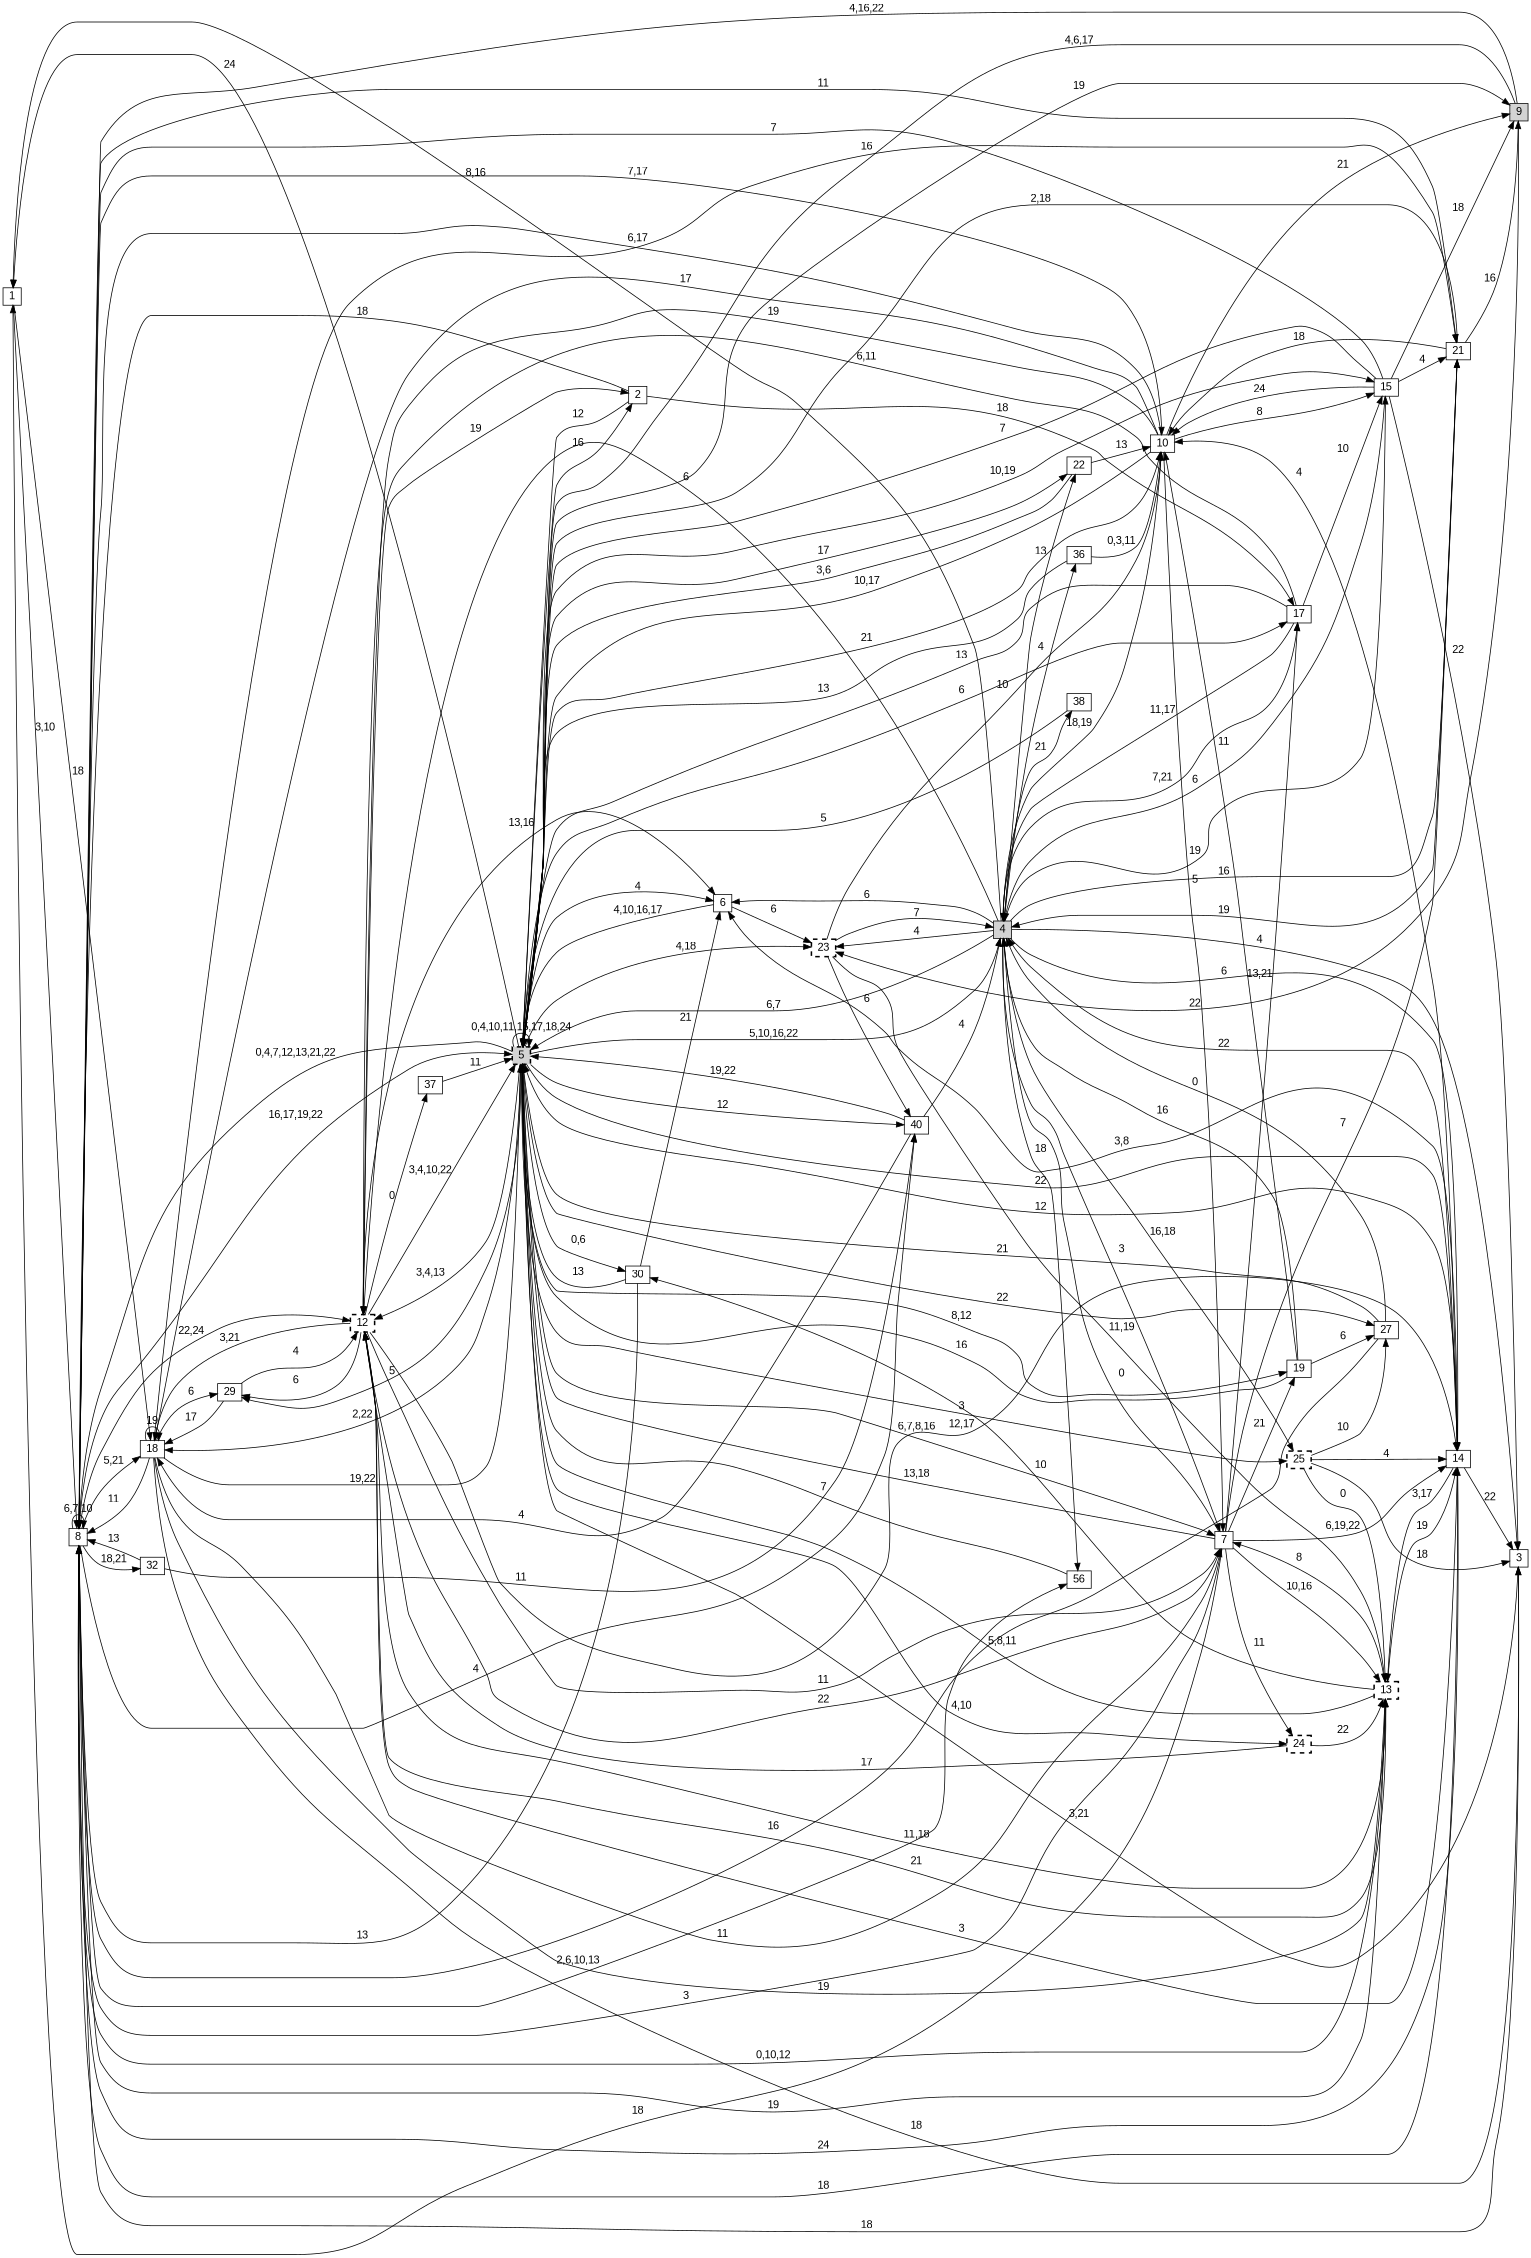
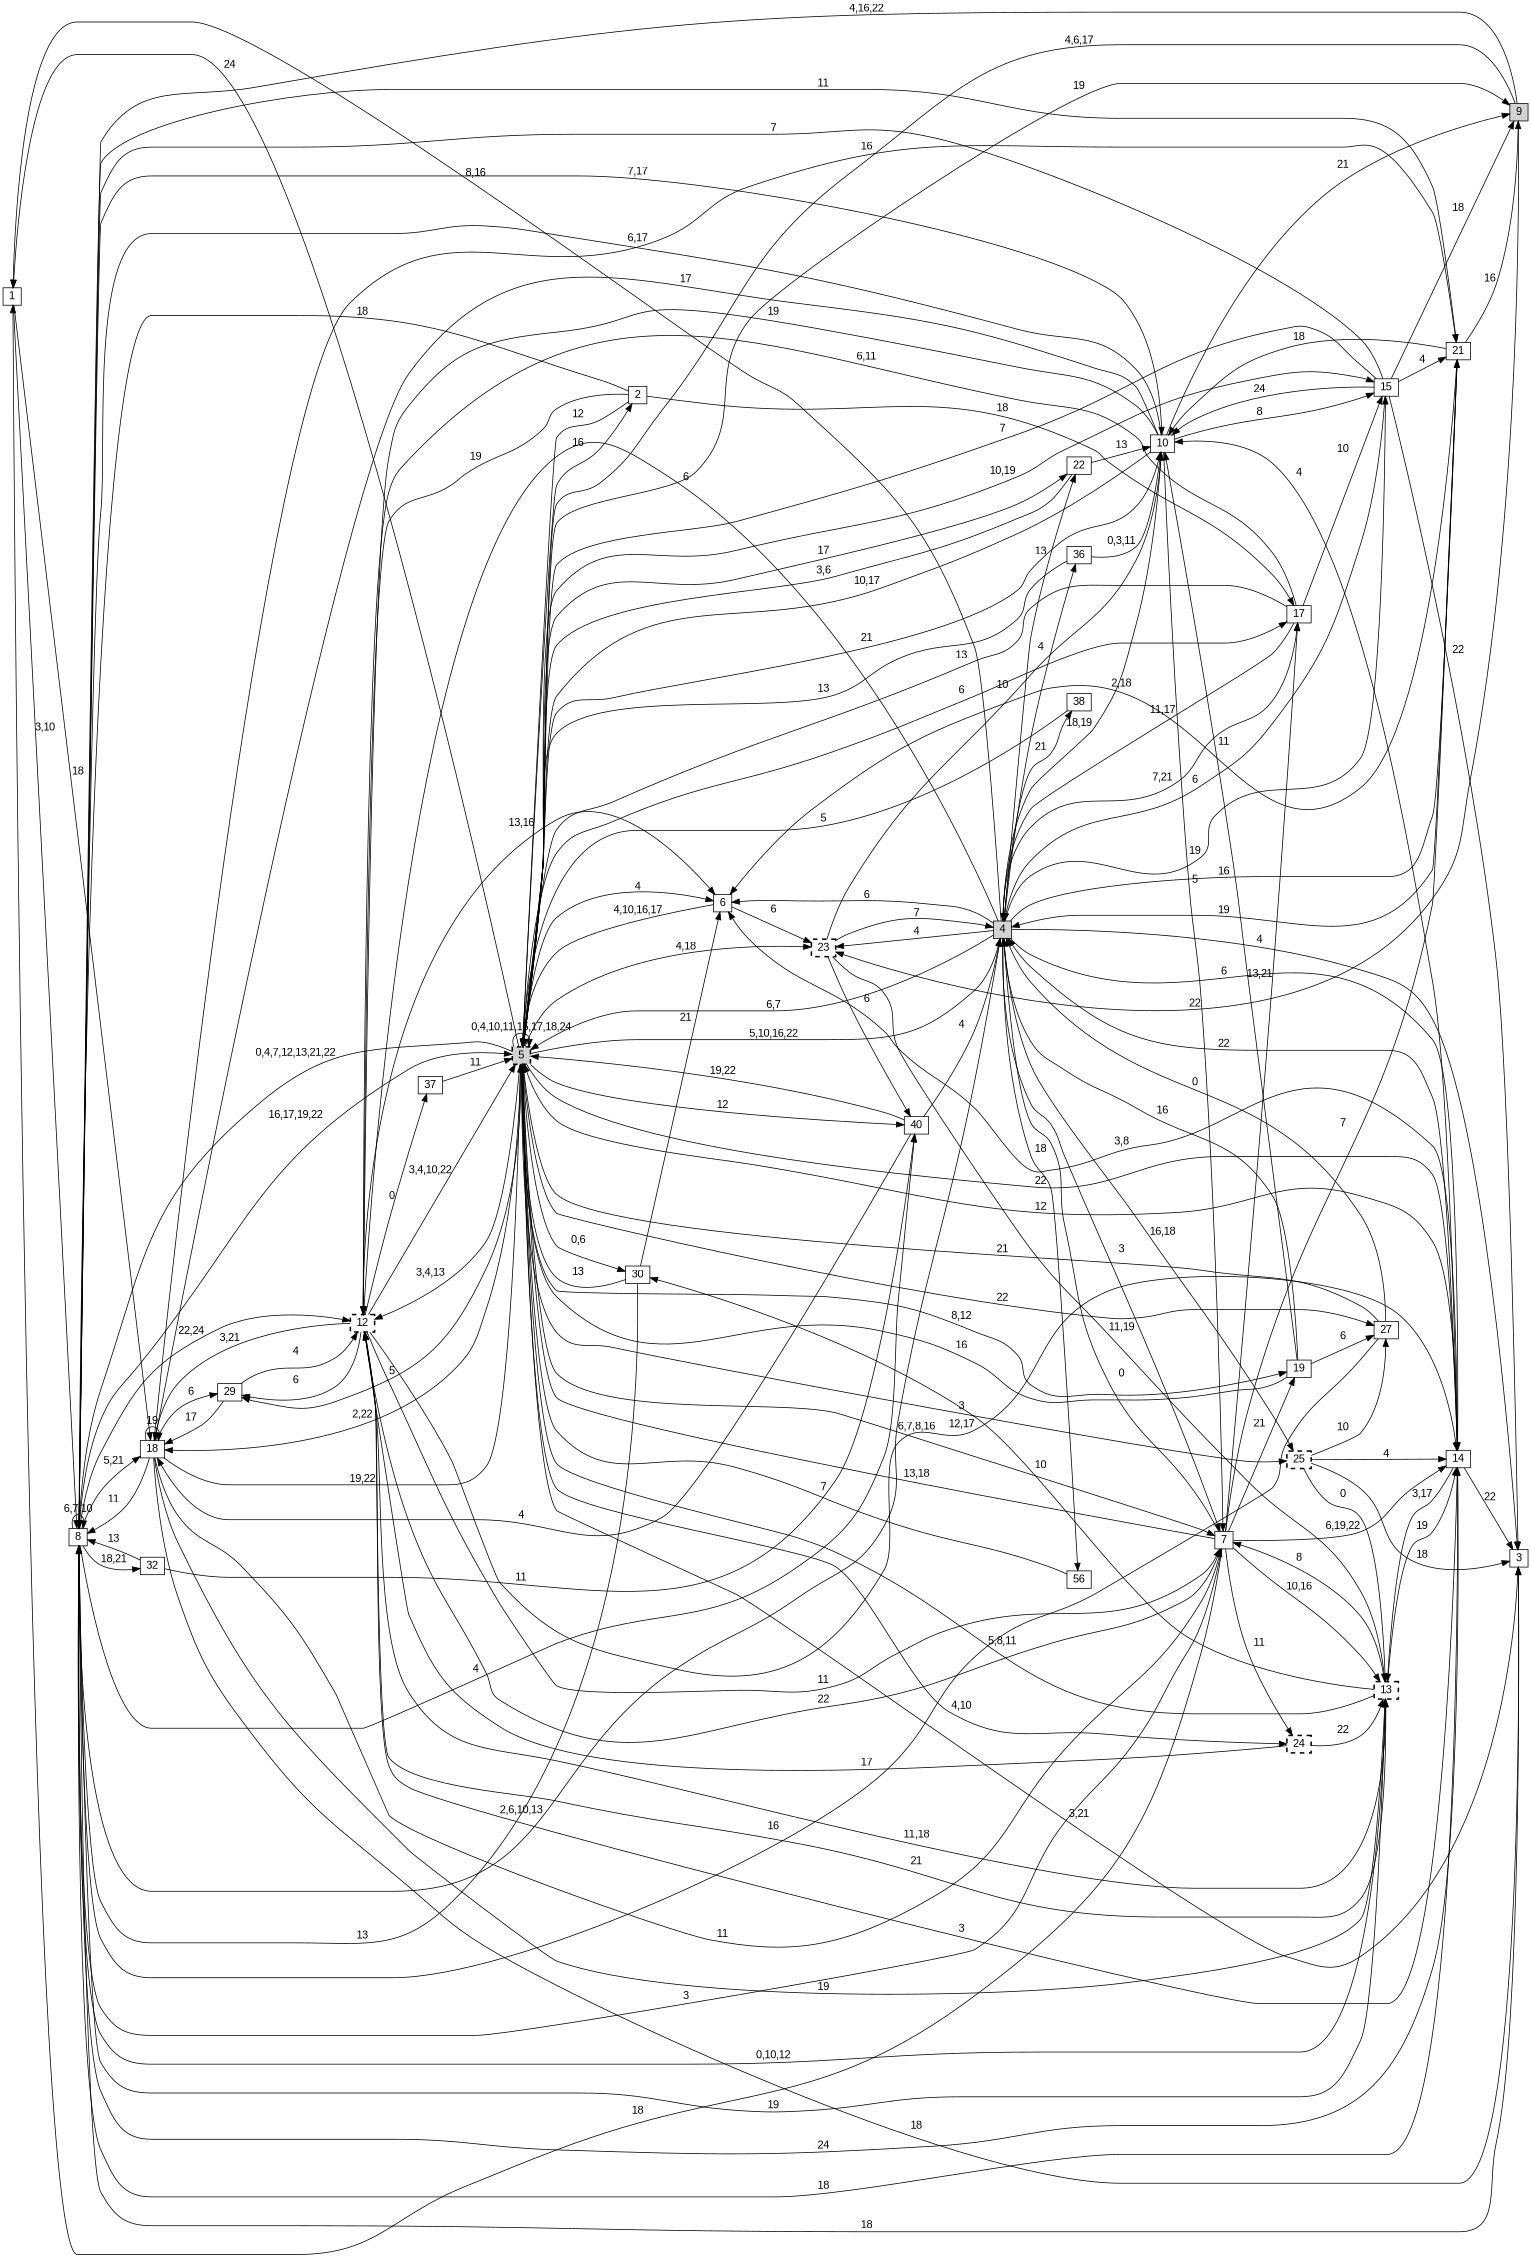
  digraph {
    rankdir=LR
    node [fontname=Arial shape=box]
    edge [fontname=Arial]
    n1 [height=0.1 label=1 width=0.1]
    n2 [height=0.1 label=8 width=0.1]
    n3 [height=0.1 label=18 width=0.1]
    n4 [height=0.1 label=5 style="filled,bold,dashed" width=0.1]
    n5 [height=0.1 label=12 style="bold,dashed" width=0.1]
    n6 [height=0.1 label=3 width=0.1]
    n7 [height=0.1 label=4 style=filled width=0.1]
    n8 [height=0.1 label=10 width=0.1]
    n9 [height=0.1 label=14 width=0.1]
    n10 [height=0.1 label=21 width=0.1]
    n11 [height=0.1 label=40 width=0.1]
    n12 [height=0.1 label=13 style="bold,dashed" width=0.1]
    n13 [height=0.1 label=32 width=0.1]
    n14 [height=0.1 label=7 width=0.1]
    n15 [height=0.1 label=29 width=0.1]
    n16 [height=0.1 label=2 width=0.1]
    n17 [height=0.1 label=17 width=0.1]
    n18 [height=0.1 label=6 width=0.1]
    n19 [height=0.1 label=15 width=0.1]
    n20 [height=0.1 label=22 width=0.1]
    n21 [height=0.1 label=23 style="bold,dashed" width=0.1]
    n22 [height=0.1 label=25 style="bold,dashed" width=0.1]
    n23 [height=0.1 label=9 style=filled width=0.1]
    n24 [height=0.1 label=19 width=0.1]
    n25 [height=0.1 label=24 style="bold,dashed" width=0.1]
    n26 [height=0.1 label=27 width=0.1]
    n27 [height=0.1 label=30 width=0.1]
    n28 [height=0.1 label=37 width=0.1]
    n29 [height=0.1 label=56 width=0.1]
    n30 [height=0.1 label=36 width=0.1]
    n31 [height=0.1 label=38 width=0.1]
    n1 -> n2 [label="3,10"]
    n1 -> n3 [label=18]
    n2 -> n2 [label="6,7,10"]
    n2 -> n3 [label="5,21"]
    n2 -> n4 [label="16,17,19,22"]
    n2 -> n5 [label="22,24"]
    n2 -> n6 [label=18]
-   n2 -> n29 [label="2,6,10,13"]
+   n2 -> n7 [label="2,6,10,13"]
    n2 -> n8 [label="7,17"]
    n2 -> n9 [label=18]
    n2 -> n10 [label=11]
    n2 -> n11 [label=4]
    n2 -> n12 [label="0,10,12"]
    n2 -> n13 [label="18,21"]
    n3 -> n2 [label=11]
    n3 -> n3 [label=19]
    n3 -> n4 [label="19,22"]
    n3 -> n6 [label=18]
    n3 -> n10 [label=16]
    n3 -> n12 [label=19]
    n3 -> n14 [label=11]
    n3 -> n15 [label=6]
    n4 -> n1 [label=24]
    n4 -> n2 [label="0,4,7,12,13,21,22"]
    n4 -> n3 [label="2,22"]
    n4 -> n4 [label="0,4,10,11,15,17,18,24"]
    n4 -> n5 [label="3,4,13"]
    n4 -> n7 [label="5,10,16,22"]
    n4 -> n8 [label=21]
    n4 -> n9 [label=22]
    n4 -> n11 [label=12]
    n4 -> n14 [label="6,7,8,16"]
    n4 -> n15 [label=5]
    n4 -> n16 [label=16]
    n4 -> n17 [label=6]
    n4 -> n18 [label=4]
    n4 -> n19 [label="10,19"]
    n4 -> n20 [label=17]
    n4 -> n21 [label="4,18"]
    n4 -> n22 [label=3]
    n4 -> n23 [label=19]
    n4 -> n24 [label="8,12"]
    n4 -> n25 [label="4,10"]
    n4 -> n26 [label=22]
    n4 -> n27 [label="0,6"]
    n5 -> n3 [label="3,21"]
    n5 -> n4 [label="3,4,10,22"]
    n5 -> n9 [label="12,17"]
    n5 -> n12 [label=21]
    n5 -> n14 [label=11]
    n5 -> n15 [label=6]
    n5 -> n18 [label="13,16"]
    n5 -> n28 [label=0]
    n6 -> n4 [label="3,21"]
    n7 -> n1 [label="8,16"]
    n7 -> n4 [label="6,7"]
    n7 -> n5 [label=6]
    n7 -> n6 [label=4]
    n7 -> n9 [label=6]
    n7 -> n10 [label=16]
    n7 -> n14 [label=3]
    n7 -> n17 [label="7,21"]
    n7 -> n18 [label=6]
    n7 -> n19 [label=19]
    n7 -> n20 [label=13]
    n7 -> n21 [label=4]
    n7 -> n22 [label="16,18"]
    n7 -> n29 [label=18]
    n7 -> n30 [label=4]
    n7 -> n31 [label=21]
    n8 -> n2 [label="6,17"]
    n8 -> n3 [label=17]
    n8 -> n4 [label="10,17"]
    n8 -> n5 [label=19]
    n8 -> n7 [label="18,19"]
    n8 -> n14 [label=5]
    n8 -> n19 [label=8]
    n8 -> n23 [label=21]
    n9 -> n2 [label=24]
    n9 -> n4 [label=12]
    n9 -> n5 [label=3]
    n9 -> n6 [label=22]
    n9 -> n7 [label=22]
    n9 -> n8 [label=4]
    n9 -> n12 [label="3,17"]
    n9 -> n18 [label="3,8"]
-   n10 -> n4 [label="2,18"]
+   n10 -> n18 [label="2,18"]
    n10 -> n7 [label=19]
    n10 -> n8 [label=18]
    n10 -> n23 [label=16]
    n11 -> n3 [label=4]
    n11 -> n4 [label="19,22"]
    n11 -> n7 [label=4]
    n12 -> n2 [label=19]
    n12 -> n4 [label="5,8,11"]
    n12 -> n5 [label="11,18"]
    n12 -> n9 [label=19]
    n12 -> n14 [label=8]
    n12 -> n27 [label=10]
    n13 -> n2 [label=13]
    n13 -> n11 [label=11]
    n14 -> n1 [label=18]
    n14 -> n2 [label=3]
    n14 -> n4 [label="13,18"]
    n14 -> n5 [label=22]
    n14 -> n7 [label=0]
    n14 -> n9 [label="6,19,22"]
    n14 -> n10 [label=7]
    n14 -> n12 [label="10,16"]
    n14 -> n17 [label="13,21"]
    n14 -> n24 [label=21]
    n14 -> n25 [label=11]
    n15 -> n3 [label=17]
    n15 -> n5 [label=4]
    n16 -> n2 [label=18]
    n16 -> n4 [label=12]
-   n5 -> n16 [label=19]
+   n16 -> n5 [label=19]
    n16 -> n17 [label=18]
    n17 -> n4 [label=13]
    n17 -> n5 [label="6,11"]
    n17 -> n7 [label="11,17"]
    n17 -> n19 [label=10]
    n18 -> n4 [label="4,10,16,17"]
    n18 -> n21 [label=6]
    n19 -> n2 [label=7]
    n19 -> n4 [label=7]
    n19 -> n6 [label=22]
    n19 -> n7 [label=6]
    n19 -> n8 [label=24]
    n19 -> n10 [label=4]
    n19 -> n23 [label=18]
    n20 -> n4 [label="3,6"]
    n20 -> n8 [label=13]
    n21 -> n7 [label=7]
    n21 -> n8 [label=10]
    n21 -> n11 [label=6]
    n21 -> n12 [label="11,19"]
    n22 -> n6 [label=18]
    n22 -> n9 [label=4]
    n22 -> n12 [label=0]
    n22 -> n26 [label=10]
    n23 -> n2 [label="4,16,22"]
    n23 -> n4 [label="4,6,17"]
    n23 -> n21 [label=22]
    n24 -> n4 [label=16]
    n24 -> n7 [label=16]
    n24 -> n8 [label=11]
    n24 -> n26 [label=6]
    n25 -> n5 [label=17]
    n25 -> n12 [label=22]
    n26 -> n2 [label=16]
    n26 -> n4 [label=21]
    n26 -> n7 [label=0]
    n27 -> n2 [label=13]
    n27 -> n4 [label=13]
    n27 -> n18 [label=21]
    n28 -> n4 [label=11]
    n29 -> n4 [label=7]
    n30 -> n4 [label=13]
    n30 -> n8 [label="0,3,11"]
    n31 -> n4 [label=5]
  }
